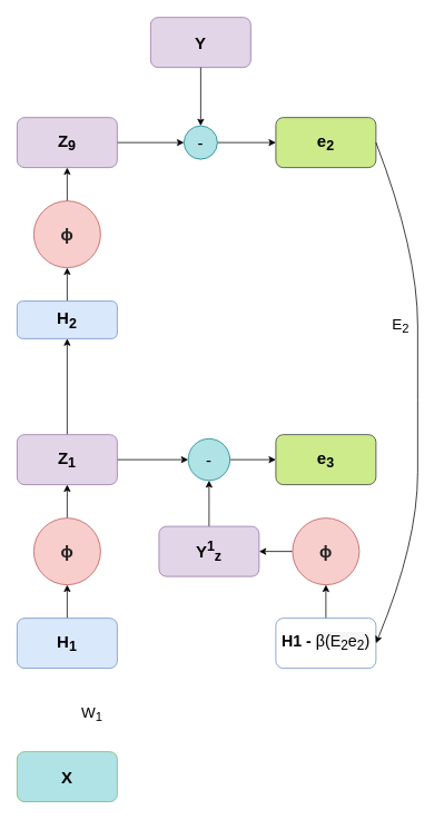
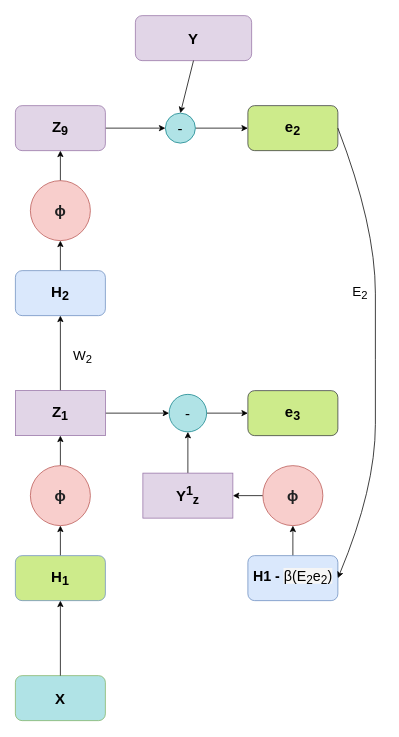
  <mxCell id="0" />
  <mxCell id="1" parent="0" />
  <mxCell id="2" value="&lt;b&gt;&lt;font style=&quot;font-size: 20px;&quot;&gt;X&lt;/font&gt;&lt;/b&gt;" style="rounded=1;whiteSpace=wrap;html=1;fillColor=#b0e3e6;strokeColor=#82b366;" vertex="1" parent="1"><mxGeometry x="20" y="900" width="120" height="60" as="geometry" /></mxCell>
+ <mxCell id="3" value="" style="endArrow=classic;html=1;rounded=0;exitX=0.5;exitY=0;exitDx=0;exitDy=0;" edge="1" parent="1" source="2" target="5"><mxGeometry width="50" height="50" relative="1" as="geometry"><mxPoint x="210" y="780" as="sourcePoint" /><mxPoint x="80" y="780" as="targetPoint" /></mxGeometry></mxCell>
  <mxCell id="4" value="" style="edgeStyle=orthogonalEdgeStyle;rounded=0;orthogonalLoop=1;jettySize=auto;html=1;" edge="1" parent="1" source="5" target="7"><mxGeometry relative="1" as="geometry" /></mxCell>
- <mxCell id="5" value="&lt;b&gt;&lt;font style=&quot;font-size: 20px;&quot;&gt;H&lt;sub&gt;1&lt;/sub&gt;&lt;/font&gt;&lt;/b&gt;" style="rounded=1;whiteSpace=wrap;html=1;fillColor=#dae8fc;strokeColor=#6c8ebf;" vertex="1" parent="1"><mxGeometry x="20" y="740" width="120" height="60" as="geometry" /></mxCell>
+ <mxCell id="5" value="&lt;b&gt;&lt;font style=&quot;font-size: 20px;&quot;&gt;H&lt;sub&gt;1&lt;/sub&gt;&lt;/font&gt;&lt;/b&gt;" style="rounded=1;whiteSpace=wrap;html=1;fillColor=#cdeb8b;strokeColor=#6c8ebf;" vertex="1" parent="1"><mxGeometry x="20" y="740" width="120" height="60" as="geometry" /></mxCell>
  <mxCell id="6" value="" style="edgeStyle=orthogonalEdgeStyle;rounded=0;orthogonalLoop=1;jettySize=auto;html=1;" edge="1" parent="1" source="7" target="10"><mxGeometry relative="1" as="geometry" /></mxCell>
  <mxCell id="7" value="&lt;b style=&quot;text-align: start; caret-color: rgb(32, 33, 34); color: rgb(32, 33, 34); font-family: sans-serif;&quot;&gt;&lt;font style=&quot;font-size: 20px;&quot;&gt;ϕ&lt;/font&gt;&lt;/b&gt;" style="ellipse;whiteSpace=wrap;html=1;aspect=fixed;fillColor=#f8cecc;strokeColor=#b85450;" vertex="1" parent="1"><mxGeometry x="40" y="620" width="80" height="80" as="geometry" /></mxCell>
  <mxCell id="8" style="edgeStyle=orthogonalEdgeStyle;rounded=0;orthogonalLoop=1;jettySize=auto;html=1;exitX=0.5;exitY=0;exitDx=0;exitDy=0;entryX=0.5;entryY=1;entryDx=0;entryDy=0;" edge="1" parent="1" source="10" target="12"><mxGeometry relative="1" as="geometry" /></mxCell>
  <mxCell id="9" style="edgeStyle=orthogonalEdgeStyle;rounded=0;orthogonalLoop=1;jettySize=auto;html=1;exitX=1;exitY=0.5;exitDx=0;exitDy=0;entryX=0;entryY=0.5;entryDx=0;entryDy=0;" edge="1" parent="1" source="10" target="33"><mxGeometry relative="1" as="geometry" /></mxCell>
- <mxCell id="10" value="&lt;b&gt;&lt;font style=&quot;font-size: 20px;&quot;&gt;Z&lt;sub&gt;1&lt;/sub&gt;&lt;/font&gt;&lt;/b&gt;" style="rounded=1;whiteSpace=wrap;html=1;fillColor=#e1d5e7;strokeColor=#9673a6;" vertex="1" parent="1"><mxGeometry x="20" y="520" width="120" height="60" as="geometry" /></mxCell>
+ <mxCell id="10" value="&lt;b&gt;&lt;font style=&quot;font-size: 20px;&quot;&gt;Z&lt;sub&gt;1&lt;/sub&gt;&lt;/font&gt;&lt;/b&gt;" style="whiteSpace=wrap;html=1;fillColor=#e1d5e7;strokeColor=#9673a6;rounded=0;" vertex="1" parent="1"><mxGeometry x="20" y="520" width="120" height="60" as="geometry" /></mxCell>
  <mxCell id="11" value="" style="edgeStyle=orthogonalEdgeStyle;rounded=0;orthogonalLoop=1;jettySize=auto;html=1;" edge="1" parent="1" source="12" target="14"><mxGeometry relative="1" as="geometry" /></mxCell>
- <mxCell id="12" value="&lt;b&gt;&lt;font style=&quot;font-size: 20px;&quot;&gt;H&lt;sub&gt;2&lt;/sub&gt;&lt;/font&gt;&lt;/b&gt;" style="rounded=1;whiteSpace=wrap;html=1;fillColor=#dae8fc;strokeColor=#6c8ebf;" vertex="1" parent="1"><mxGeometry x="20" y="360" width="120" height="45" as="geometry" /></mxCell>
+ <mxCell id="12" value="&lt;b&gt;&lt;font style=&quot;font-size: 20px;&quot;&gt;H&lt;sub&gt;2&lt;/sub&gt;&lt;/font&gt;&lt;/b&gt;" style="rounded=1;whiteSpace=wrap;html=1;fillColor=#dae8fc;strokeColor=#6c8ebf;" vertex="1" parent="1"><mxGeometry x="20" y="360" width="120" height="60" as="geometry" /></mxCell>
  <mxCell id="13" value="" style="edgeStyle=orthogonalEdgeStyle;rounded=0;orthogonalLoop=1;jettySize=auto;html=1;" edge="1" parent="1" source="14" target="16"><mxGeometry relative="1" as="geometry" /></mxCell>
  <mxCell id="14" value="&lt;b style=&quot;text-align: start; caret-color: rgb(32, 33, 34); color: rgb(32, 33, 34); font-family: sans-serif;&quot;&gt;&lt;font style=&quot;font-size: 20px;&quot;&gt;ϕ&lt;/font&gt;&lt;/b&gt;" style="ellipse;whiteSpace=wrap;html=1;aspect=fixed;fillColor=#f8cecc;strokeColor=#b85450;" vertex="1" parent="1"><mxGeometry x="40" y="240" width="80" height="80" as="geometry" /></mxCell>
  <mxCell id="15" style="edgeStyle=orthogonalEdgeStyle;rounded=0;orthogonalLoop=1;jettySize=auto;html=1;exitX=1;exitY=0.5;exitDx=0;exitDy=0;entryX=0;entryY=0.5;entryDx=0;entryDy=0;" edge="1" parent="1" source="16" target="25"><mxGeometry relative="1" as="geometry" /></mxCell>
  <mxCell id="16" value="&lt;b&gt;&lt;font style=&quot;font-size: 20px;&quot;&gt;Z&lt;sub&gt;9&lt;/sub&gt;&lt;/font&gt;&lt;/b&gt;" style="rounded=1;whiteSpace=wrap;html=1;fillColor=#e1d5e7;strokeColor=#9673a6;" vertex="1" parent="1"><mxGeometry x="20" y="140" width="120" height="60" as="geometry" /></mxCell>
- <mxCell id="17" value="&lt;font style=&quot;font-size: 18px;&quot;&gt;W&lt;sub&gt;1&lt;/sub&gt;&lt;/font&gt;" style="text;html=1;align=center;verticalAlign=middle;whiteSpace=wrap;rounded=0;" vertex="1" parent="1"><mxGeometry x="80" y="840" width="60" height="30" as="geometry" /></mxCell>
+ <mxCell id="18" value="&lt;font style=&quot;font-size: 18px;&quot;&gt;W&lt;sub&gt;2&lt;/sub&gt;&lt;/font&gt;" style="text;html=1;align=center;verticalAlign=middle;whiteSpace=wrap;rounded=0;" vertex="1" parent="1"><mxGeometry x="80" y="460" width="60" height="30" as="geometry" /></mxCell>
  <mxCell id="19" value="&lt;span style=&quot;font-size: 20px;&quot;&gt;&lt;b&gt;e&lt;sub&gt;2&lt;/sub&gt;&lt;/b&gt;&lt;/span&gt;" style="rounded=1;whiteSpace=wrap;html=1;fillColor=#cdeb8b;strokeColor=#36393d;" vertex="1" parent="1"><mxGeometry x="330" y="140" width="120" height="60" as="geometry" /></mxCell>
  <mxCell id="20" value="" style="edgeStyle=orthogonalEdgeStyle;rounded=0;orthogonalLoop=1;jettySize=auto;html=1;" edge="1" parent="1" source="21" target="23"><mxGeometry relative="1" as="geometry" /></mxCell>
- <mxCell id="21" value="&lt;font style=&quot;font-size: 19px;&quot;&gt;&lt;b&gt;H1 -&amp;nbsp;&lt;/b&gt;&lt;span style=&quot;white-space: pre-wrap; font-family: Arial, Arial_EmbeddedFont, Arial_MSFontService, sans-serif; text-align: left; background-color: rgb(245, 245, 245);&quot;&gt;β(E&lt;sub&gt;2&lt;/sub&gt;e&lt;sub&gt;2&lt;/sub&gt;)&lt;/span&gt;&lt;/font&gt;" style="rounded=1;whiteSpace=wrap;html=1;fillColor=#ffffff;strokeColor=#6c8ebf;" vertex="1" parent="1"><mxGeometry x="330" y="740" width="120" height="60" as="geometry" /></mxCell>
+ <mxCell id="21" value="&lt;font style=&quot;font-size: 19px;&quot;&gt;&lt;b&gt;H1 -&amp;nbsp;&lt;/b&gt;&lt;span style=&quot;white-space: pre-wrap; font-family: Arial, Arial_EmbeddedFont, Arial_MSFontService, sans-serif; text-align: left; background-color: rgb(245, 245, 245);&quot;&gt;β(E&lt;sub&gt;2&lt;/sub&gt;e&lt;sub&gt;2&lt;/sub&gt;)&lt;/span&gt;&lt;/font&gt;" style="rounded=1;whiteSpace=wrap;html=1;fillColor=#dae8fc;strokeColor=#6c8ebf;" vertex="1" parent="1"><mxGeometry x="330" y="740" width="120" height="60" as="geometry" /></mxCell>
  <mxCell id="22" style="edgeStyle=orthogonalEdgeStyle;rounded=0;orthogonalLoop=1;jettySize=auto;html=1;exitX=0;exitY=0.5;exitDx=0;exitDy=0;entryX=1;entryY=0.5;entryDx=0;entryDy=0;" edge="1" parent="1" source="23" target="31"><mxGeometry relative="1" as="geometry" /></mxCell>
  <mxCell id="23" value="&lt;b style=&quot;text-align: start; caret-color: rgb(32, 33, 34); color: rgb(32, 33, 34); font-family: sans-serif;&quot;&gt;&lt;font style=&quot;font-size: 20px;&quot;&gt;ϕ&lt;/font&gt;&lt;/b&gt;" style="ellipse;whiteSpace=wrap;html=1;aspect=fixed;fillColor=#f8cecc;strokeColor=#b85450;" vertex="1" parent="1"><mxGeometry x="350" y="620" width="80" height="80" as="geometry" /></mxCell>
  <mxCell id="24" style="edgeStyle=orthogonalEdgeStyle;rounded=0;orthogonalLoop=1;jettySize=auto;html=1;exitX=1;exitY=0.5;exitDx=0;exitDy=0;entryX=0;entryY=0.5;entryDx=0;entryDy=0;" edge="1" parent="1" source="25" target="19"><mxGeometry relative="1" as="geometry" /></mxCell>
  <mxCell id="25" value="&lt;font style=&quot;font-size: 20px;&quot;&gt;-&lt;/font&gt;" style="ellipse;whiteSpace=wrap;html=1;aspect=fixed;fillColor=#b0e3e6;strokeColor=#0e8088;" vertex="1" parent="1"><mxGeometry x="220" y="150" width="40" height="40" as="geometry" /></mxCell>
  <mxCell id="26" value="" style="curved=1;endArrow=classic;html=1;rounded=0;exitX=1;exitY=0.5;exitDx=0;exitDy=0;entryX=1;entryY=0.5;entryDx=0;entryDy=0;" edge="1" parent="1" source="19" target="21"><mxGeometry width="50" height="50" relative="1" as="geometry"><mxPoint x="490" y="210" as="sourcePoint" /><mxPoint x="490" y="770" as="targetPoint" /><Array as="points"><mxPoint x="500" y="300" /><mxPoint x="500" y="480" /><mxPoint x="500" y="650" /></Array></mxGeometry></mxCell>
  <mxCell id="27" value="&lt;font style=&quot;font-size: 18px;&quot;&gt;E&lt;sub&gt;2&lt;/sub&gt;&lt;/font&gt;" style="text;html=1;align=center;verticalAlign=middle;whiteSpace=wrap;rounded=0;" vertex="1" parent="1"><mxGeometry x="450" y="375" width="60" height="30" as="geometry" /></mxCell>
- <mxCell id="28" value="&lt;b&gt;&lt;font style=&quot;font-size: 20px;&quot;&gt;Y&lt;/font&gt;&lt;/b&gt;" style="rounded=1;whiteSpace=wrap;html=1;fillColor=#e1d5e7;strokeColor=#9673a6;" vertex="1" parent="1"><mxGeometry x="180" y="20" width="120" height="60" as="geometry" /></mxCell>
+ <mxCell id="28" value="&lt;b&gt;&lt;font style=&quot;font-size: 20px;&quot;&gt;Y&lt;/font&gt;&lt;/b&gt;" style="rounded=1;whiteSpace=wrap;html=1;fillColor=#e1d5e7;strokeColor=#9673a6;" vertex="1" parent="1"><mxGeometry x="180" y="20" width="155" height="60" as="geometry" /></mxCell>
  <mxCell id="29" value="" style="endArrow=classic;html=1;rounded=0;exitX=0.5;exitY=1;exitDx=0;exitDy=0;entryX=0.5;entryY=0;entryDx=0;entryDy=0;" edge="1" parent="1" source="28" target="25"><mxGeometry width="50" height="50" relative="1" as="geometry"><mxPoint x="390" y="80" as="sourcePoint" /><mxPoint x="440" y="30" as="targetPoint" /></mxGeometry></mxCell>
  <mxCell id="30" style="edgeStyle=orthogonalEdgeStyle;rounded=0;orthogonalLoop=1;jettySize=auto;html=1;exitX=0.5;exitY=0;exitDx=0;exitDy=0;entryX=0.5;entryY=1;entryDx=0;entryDy=0;" edge="1" parent="1" source="31" target="33"><mxGeometry relative="1" as="geometry" /></mxCell>
- <mxCell id="31" value="&lt;span style=&quot;font-size: 20px;&quot;&gt;&lt;b&gt;Y&lt;sup&gt;1&lt;/sup&gt;&lt;sub&gt;z&lt;/sub&gt;&lt;/b&gt;&lt;/span&gt;" style="rounded=1;whiteSpace=wrap;html=1;fillColor=#e1d5e7;strokeColor=#9673a6;" vertex="1" parent="1"><mxGeometry x="190" y="630" width="120" height="60" as="geometry" /></mxCell>
+ <mxCell id="31" value="&lt;span style=&quot;font-size: 20px;&quot;&gt;&lt;b&gt;Y&lt;sup&gt;1&lt;/sup&gt;&lt;sub&gt;z&lt;/sub&gt;&lt;/b&gt;&lt;/span&gt;" style="whiteSpace=wrap;html=1;fillColor=#e1d5e7;strokeColor=#9673a6;rounded=0;" vertex="1" parent="1"><mxGeometry x="190" y="630" width="120" height="60" as="geometry" /></mxCell>
  <mxCell id="32" style="edgeStyle=orthogonalEdgeStyle;rounded=0;orthogonalLoop=1;jettySize=auto;html=1;exitX=1;exitY=0.5;exitDx=0;exitDy=0;entryX=0;entryY=0.5;entryDx=0;entryDy=0;" edge="1" parent="1" source="33" target="34"><mxGeometry relative="1" as="geometry" /></mxCell>
  <mxCell id="33" value="&lt;font style=&quot;font-size: 20px;&quot;&gt;-&lt;/font&gt;" style="ellipse;whiteSpace=wrap;html=1;aspect=fixed;fillColor=#b0e3e6;strokeColor=#0e8088;" vertex="1" parent="1"><mxGeometry x="225" y="525" width="50" height="50" as="geometry" /></mxCell>
  <mxCell id="34" value="&lt;span style=&quot;font-size: 20px;&quot;&gt;&lt;b&gt;e&lt;sub&gt;3&lt;/sub&gt;&lt;/b&gt;&lt;/span&gt;" style="rounded=1;whiteSpace=wrap;html=1;fillColor=#cdeb8b;strokeColor=#36393d;" vertex="1" parent="1"><mxGeometry x="330" y="520" width="120" height="60" as="geometry" /></mxCell>
